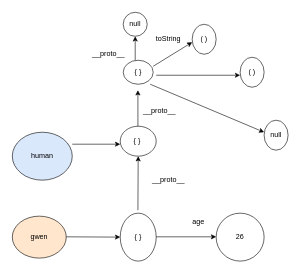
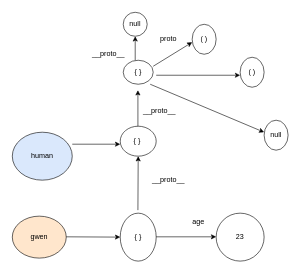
  <mxCell id="0" />
  <mxCell id="1" parent="0" />
  <mxCell id="2" value="gwen" style="ellipse;whiteSpace=wrap;html=1;fillColor=#ffe6cc;" vertex="1" parent="1"><mxGeometry x="20" y="360" width="90" height="70" as="geometry" /></mxCell>
  <mxCell id="3" value="" style="endArrow=classic;html=1;" edge="1" parent="1" target="4"><mxGeometry width="50" height="50" relative="1" as="geometry"><mxPoint x="110" y="394.5" as="sourcePoint" /><mxPoint x="230" y="390" as="targetPoint" /></mxGeometry></mxCell>
  <mxCell id="4" value="{ }" style="ellipse;whiteSpace=wrap;html=1;" vertex="1" parent="1"><mxGeometry x="200" y="355" width="60" height="80" as="geometry" /></mxCell>
  <mxCell id="5" value="" style="endArrow=classic;html=1;" edge="1" parent="1"><mxGeometry width="50" height="50" relative="1" as="geometry"><mxPoint x="260" y="394.5" as="sourcePoint" /><mxPoint x="360" y="394.5" as="targetPoint" /></mxGeometry></mxCell>
- <mxCell id="6" value="26" style="ellipse;whiteSpace=wrap;html=1;" vertex="1" parent="1"><mxGeometry x="360" y="355" width="80" height="80" as="geometry" /></mxCell>
+ <mxCell id="6" value="23" style="ellipse;whiteSpace=wrap;html=1;" vertex="1" parent="1"><mxGeometry x="360" y="355" width="80" height="80" as="geometry" /></mxCell>
  <mxCell id="7" value="age" style="text;html=1;align=center;verticalAlign=middle;resizable=0;points=[];autosize=1;strokeColor=none;fillColor=none;" vertex="1" parent="1"><mxGeometry x="310" y="355" width="40" height="30" as="geometry" /></mxCell>
  <mxCell id="8" value="" style="endArrow=classic;html=1;" edge="1" parent="1" target="12"><mxGeometry width="50" height="50" relative="1" as="geometry"><mxPoint x="229.5" y="350" as="sourcePoint" /><mxPoint x="230" y="280" as="targetPoint" /></mxGeometry></mxCell>
  <mxCell id="9" value="__proto__" style="text;html=1;align=center;verticalAlign=middle;resizable=0;points=[];autosize=1;strokeColor=none;fillColor=none;" vertex="1" parent="1"><mxGeometry x="240" y="285" width="80" height="30" as="geometry" /></mxCell>
  <mxCell id="10" value="human" style="ellipse;whiteSpace=wrap;html=1;fillColor=#dae8fc;" vertex="1" parent="1"><mxGeometry x="20" y="220" width="100" height="80" as="geometry" /></mxCell>
  <mxCell id="11" value="" style="endArrow=classic;html=1;" edge="1" parent="1"><mxGeometry width="50" height="50" relative="1" as="geometry"><mxPoint x="120" y="240" as="sourcePoint" /><mxPoint x="200" y="240" as="targetPoint" /></mxGeometry></mxCell>
  <mxCell id="12" value="{ }&amp;nbsp;" style="ellipse;whiteSpace=wrap;html=1;" vertex="1" parent="1"><mxGeometry x="200" y="210" width="60" height="50" as="geometry" /></mxCell>
  <mxCell id="13" value="" style="endArrow=classic;html=1;" edge="1" parent="1"><mxGeometry width="50" height="50" relative="1" as="geometry"><mxPoint x="229.5" y="210" as="sourcePoint" /><mxPoint x="229.5" y="150" as="targetPoint" /><Array as="points" /></mxGeometry></mxCell>
  <mxCell id="14" value="__proto__" style="text;html=1;align=center;verticalAlign=middle;resizable=0;points=[];autosize=1;strokeColor=none;fillColor=none;" vertex="1" parent="1"><mxGeometry x="225" y="170" width="80" height="30" as="geometry" /></mxCell>
  <mxCell id="15" value="{ }" style="ellipse;whiteSpace=wrap;html=1;" vertex="1" parent="1"><mxGeometry x="205" y="100" width="50" height="40" as="geometry" /></mxCell>
  <mxCell id="16" value="" style="endArrow=classic;html=1;" edge="1" parent="1"><mxGeometry width="50" height="50" relative="1" as="geometry"><mxPoint x="225" y="100" as="sourcePoint" /><mxPoint x="225" y="60" as="targetPoint" /></mxGeometry></mxCell>
  <mxCell id="17" value="null" style="ellipse;whiteSpace=wrap;html=1;" vertex="1" parent="1"><mxGeometry x="205" y="20" width="40" height="40" as="geometry" /></mxCell>
  <mxCell id="18" value="" style="endArrow=classic;html=1;" edge="1" parent="1"><mxGeometry width="50" height="50" relative="1" as="geometry"><mxPoint x="255" y="110" as="sourcePoint" /><mxPoint x="320" y="70" as="targetPoint" /></mxGeometry></mxCell>
  <mxCell id="19" value="__proto__" style="text;html=1;align=center;verticalAlign=middle;resizable=0;points=[];autosize=1;strokeColor=none;fillColor=none;" vertex="1" parent="1"><mxGeometry x="140" y="75" width="80" height="30" as="geometry" /></mxCell>
  <mxCell id="20" value="" style="endArrow=classic;html=1;" edge="1" parent="1"><mxGeometry width="50" height="50" relative="1" as="geometry"><mxPoint x="260" y="125" as="sourcePoint" /><mxPoint x="400" y="125" as="targetPoint" /></mxGeometry></mxCell>
  <mxCell id="21" value="" style="endArrow=classic;html=1;" edge="1" parent="1"><mxGeometry width="50" height="50" relative="1" as="geometry"><mxPoint x="250" y="140" as="sourcePoint" /><mxPoint x="440" y="220" as="targetPoint" /></mxGeometry></mxCell>
  <mxCell id="22" value="( )" style="ellipse;whiteSpace=wrap;html=1;" vertex="1" parent="1"><mxGeometry x="320" y="40" width="40" height="50" as="geometry" /></mxCell>
  <mxCell id="23" value="( )" style="ellipse;whiteSpace=wrap;html=1;" vertex="1" parent="1"><mxGeometry x="400" y="95" width="40" height="50" as="geometry" /></mxCell>
  <mxCell id="24" value="null&lt;br&gt;" style="ellipse;whiteSpace=wrap;html=1;" vertex="1" parent="1"><mxGeometry x="440" y="200" width="40" height="50" as="geometry" /></mxCell>
- <mxCell id="25" value="toString" style="text;html=1;align=center;verticalAlign=middle;resizable=0;points=[];autosize=1;strokeColor=none;fillColor=none;" vertex="1" parent="1"><mxGeometry x="250" y="50" width="60" height="30" as="geometry" /></mxCell>
+ <mxCell id="25" value="proto" style="text;html=1;align=center;verticalAlign=middle;resizable=0;points=[];autosize=1;strokeColor=none;fillColor=none;" vertex="1" parent="1"><mxGeometry x="250" y="50" width="60" height="30" as="geometry" /></mxCell>
